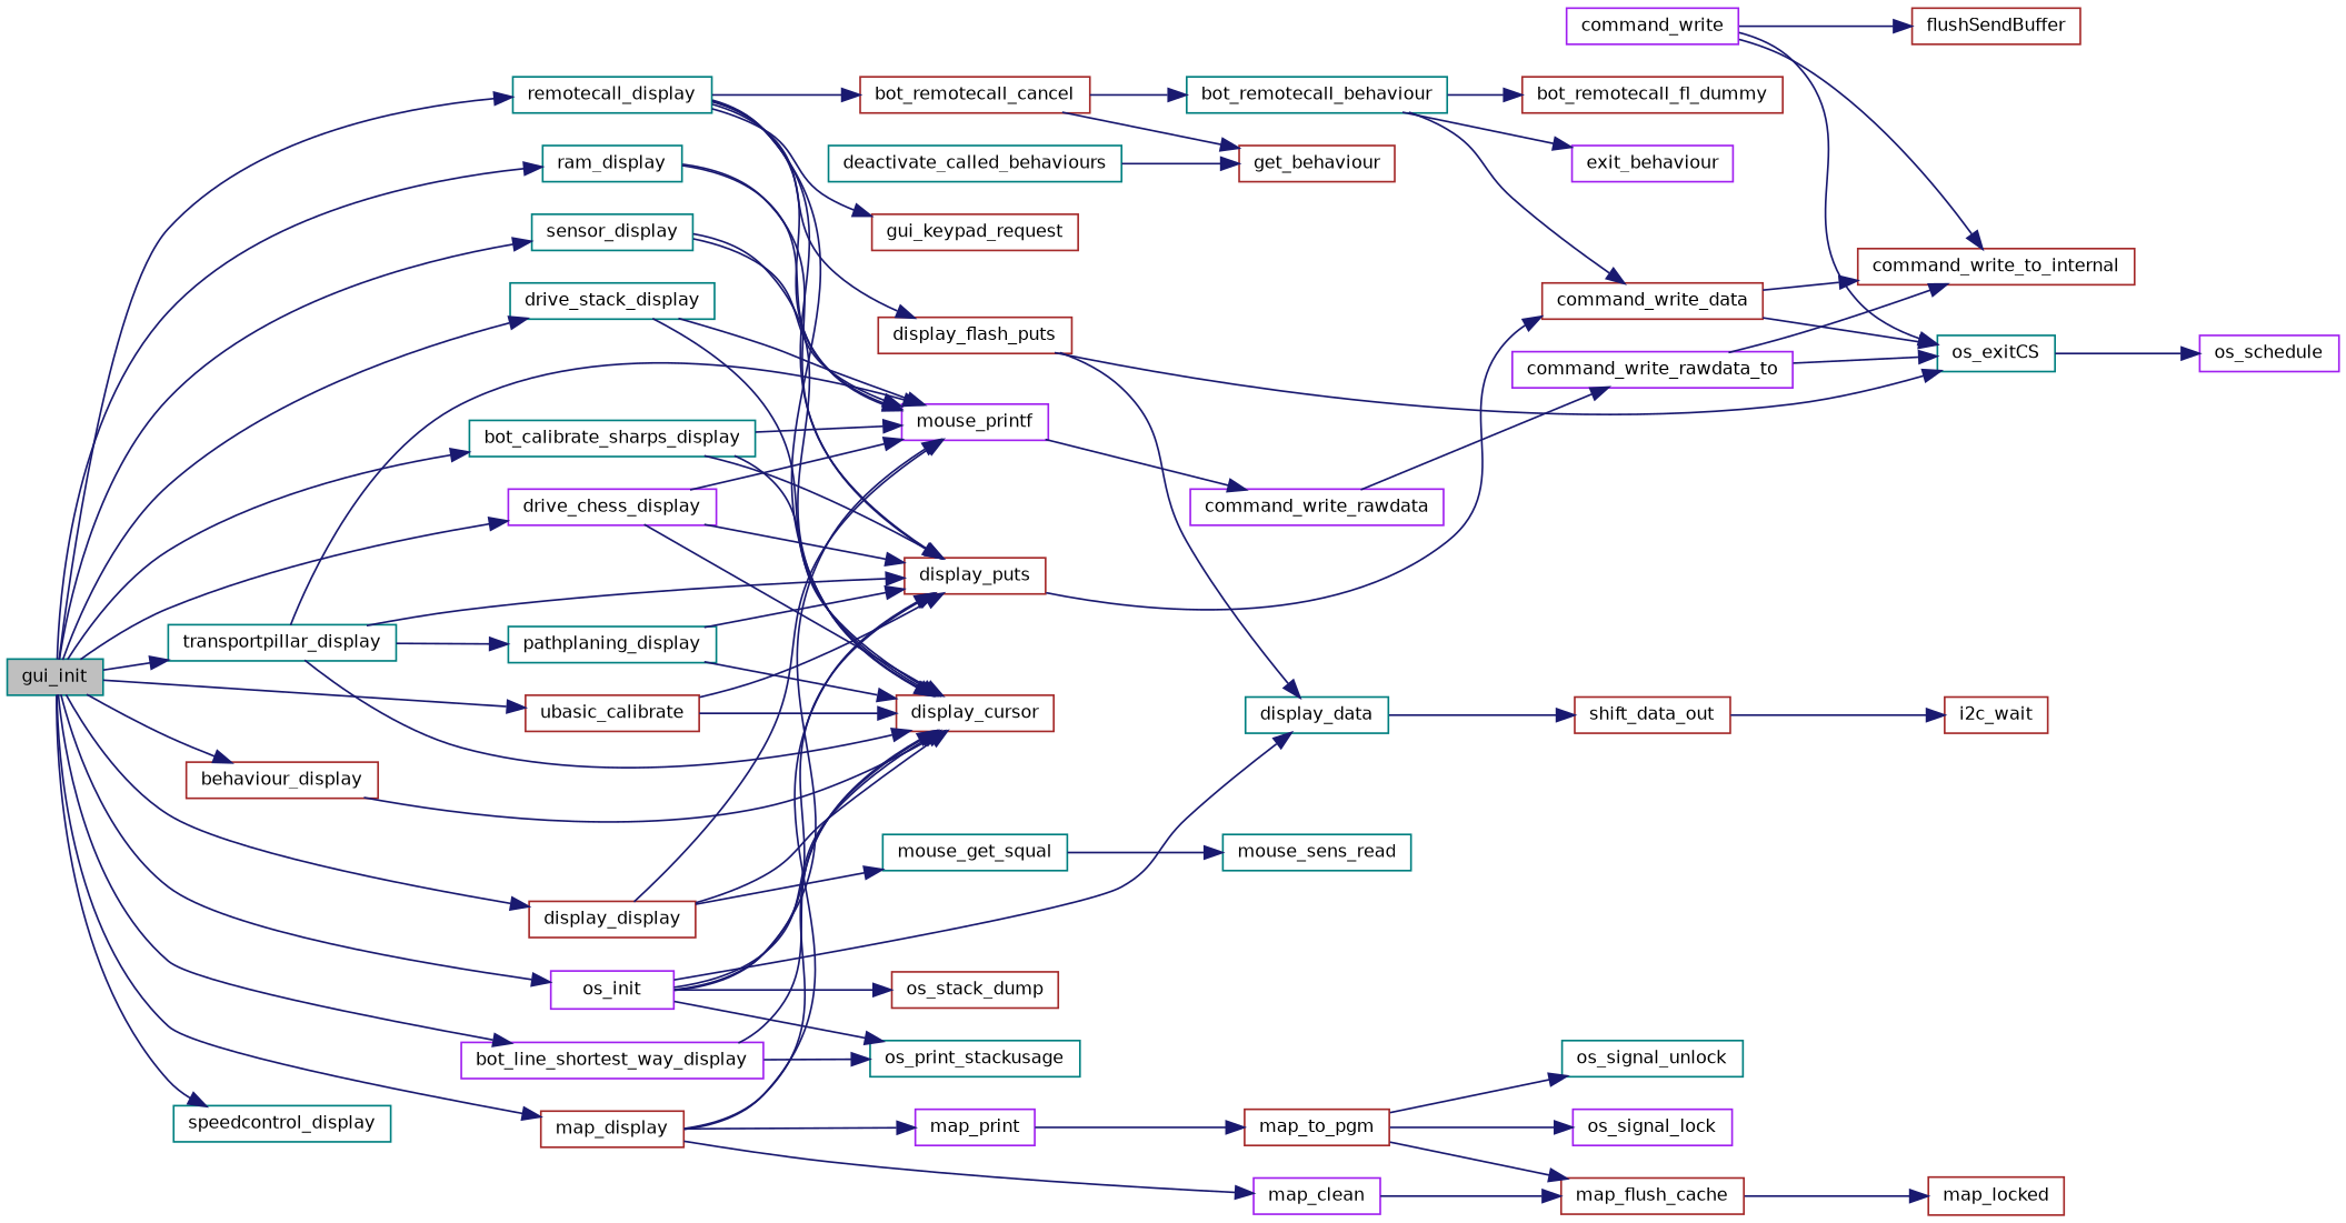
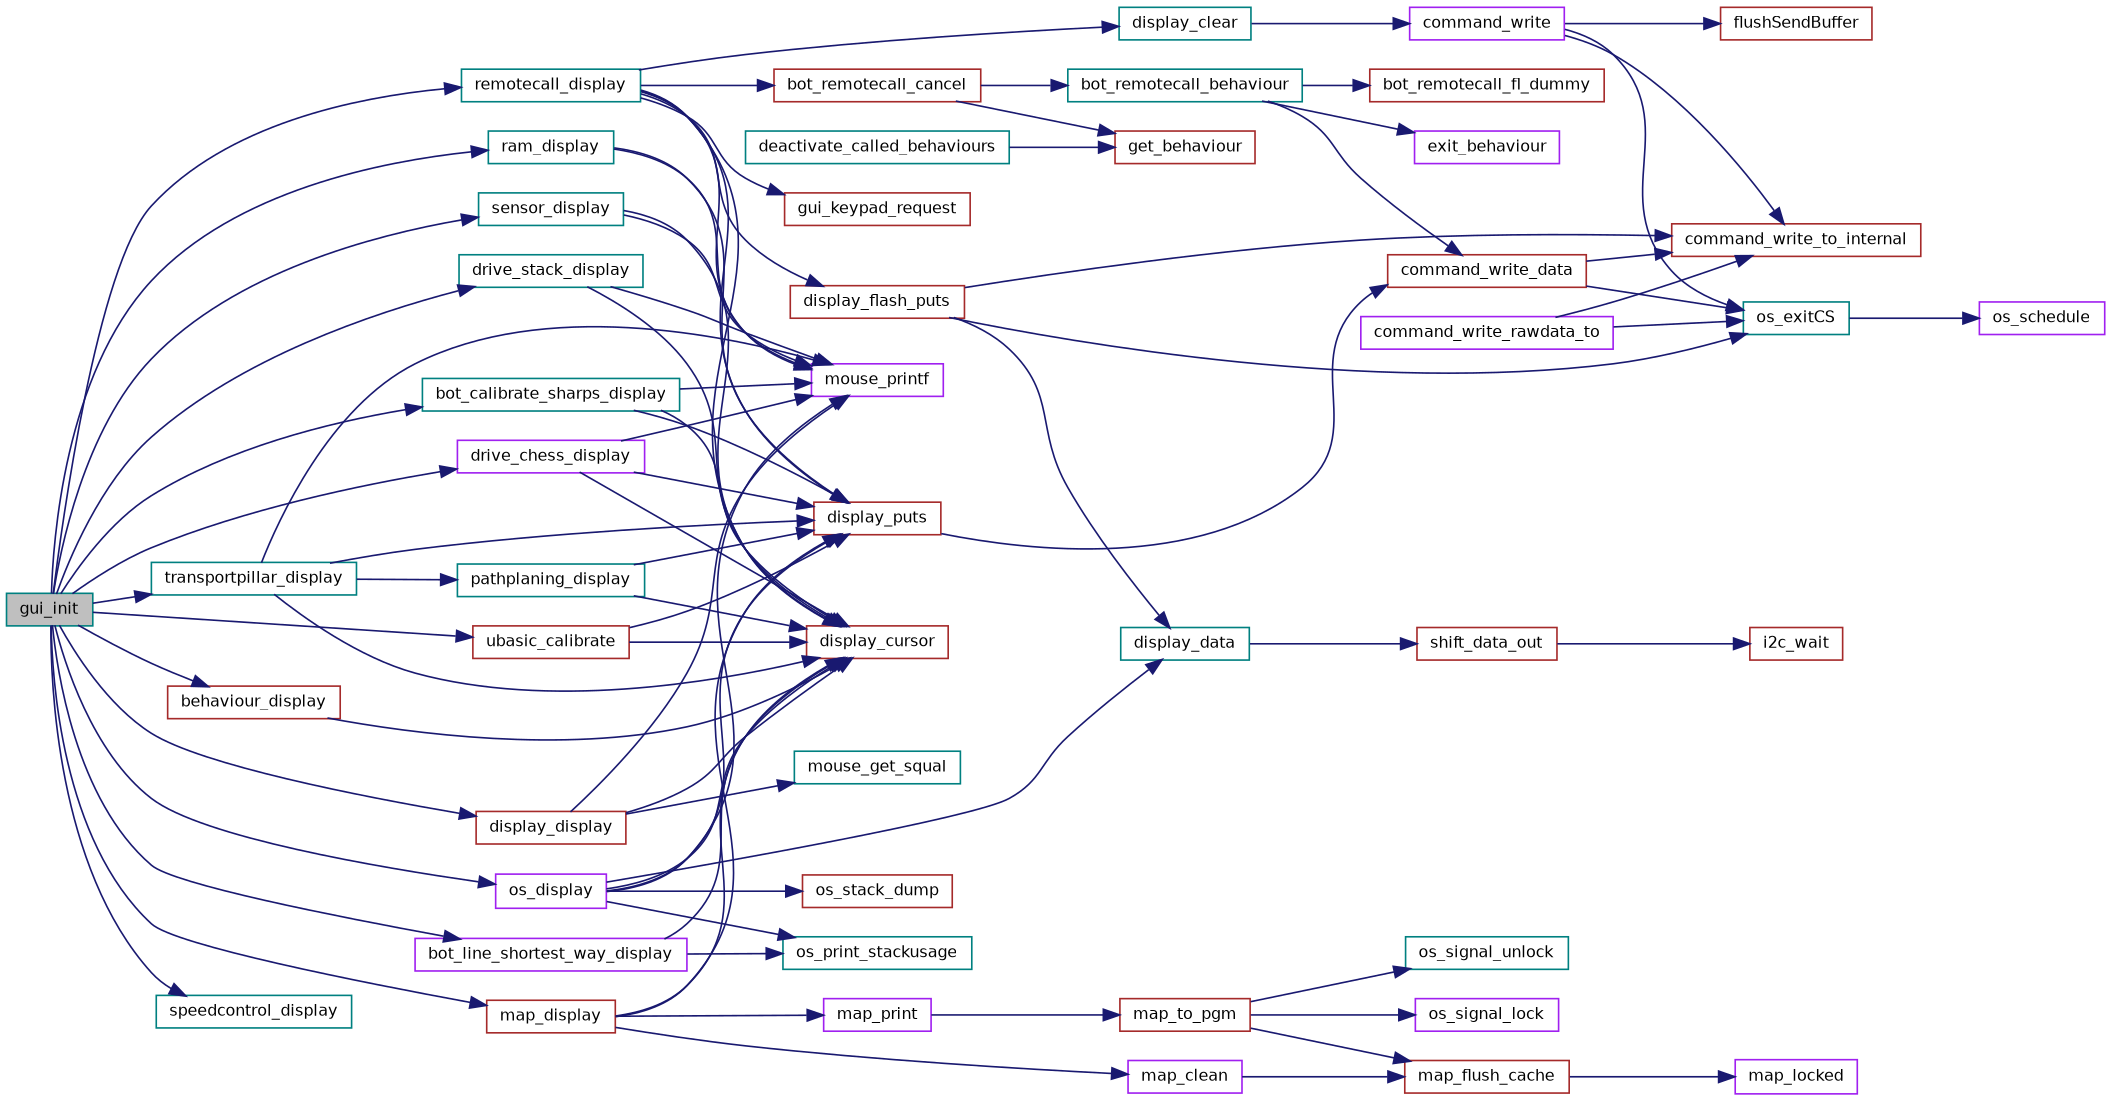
  digraph {
    rankdir=LR
    node [color=brown fillcolor=white fontname=Helvetica fontsize=10 shape=record style=filled]
    edge [color=midnightblue fontname=Helvetica fontsize=10 labelfontname=Helvetica labelfontsize=10 style=solid]
    n1 [color=teal fillcolor=grey75 fontcolor=black height=0.2 label=gui_init width=0.4]
    n2 [color=teal height=0.2 label=sensor_display width=0.4]
    n3 [color=teal height=0.2 label=remotecall_display width=0.4]
    n4 [color=teal height=0.2 label=bot_calibrate_sharps_display width=0.4]
    n5 [color=teal height=0.2 label=speedcontrol_display width=0.4]
    n6 [height=0.2 label=display_display width=0.4]
    n7 [height=0.2 label=behaviour_display width=0.4]
-   n8 [color=purple height=0.2 label=os_init width=0.4]
+   n8 [color=purple height=0.2 label=os_display width=0.4]
    n9 [color=teal height=0.2 label=ram_display width=0.4]
    n10 [color=teal height=0.2 label=transportpillar_display width=0.4]
    n11 [color=teal height=0.2 label=drive_stack_display width=0.4]
    n12 [color=purple height=0.2 label=bot_line_shortest_way_display width=0.4]
    n13 [color=purple height=0.2 label=drive_chess_display width=0.4]
    n14 [height=0.2 label=ubasic_calibrate width=0.4]
    n15 [height=0.2 label=map_display width=0.4]
    n16 [height=0.2 label=display_cursor width=0.4]
    n17 [color=purple height=0.2 label=mouse_printf width=0.4]
    n18 [height=0.2 label=bot_remotecall_cancel width=0.4]
+   n19 [color=teal height=0.2 label=display_clear width=0.4]
    n20 [height=0.2 label=display_flash_puts width=0.4]
    n21 [height=0.2 label=display_puts width=0.4]
    n22 [height=0.2 label=gui_keypad_request width=0.4]
    n23 [color=teal height=0.2 label=mouse_get_squal width=0.4]
    n24 [color=teal height=0.2 label=display_data width=0.4]
    n25 [color=teal height=0.2 label=os_print_stackusage width=0.4]
    n26 [height=0.2 label=os_stack_dump width=0.4]
    n27 [color=teal height=0.2 label=pathplaning_display width=0.4]
    n28 [color=purple height=0.2 label=map_print width=0.4]
    n29 [color=purple height=0.2 label=map_clean width=0.4]
-   n30 [color=purple height=0.2 label=command_write_rawdata width=0.4]
    n31 [color=purple height=0.2 label=command_write_rawdata_to width=0.4]
    n32 [height=0.2 label=command_write_to_internal width=0.4]
    n33 [color=teal height=0.2 label=os_exitCS width=0.4]
    n34 [color=purple height=0.2 label=os_schedule width=0.4]
    n35 [height=0.2 label=get_behaviour width=0.4]
    n36 [color=teal height=0.2 label=bot_remotecall_behaviour width=0.4]
    n37 [color=purple height=0.2 label=command_write width=0.4]
    n38 [height=0.2 label=command_write_data width=0.4]
    n39 [color=purple height=0.2 label=exit_behaviour width=0.4]
    n40 [height=0.2 label=bot_remotecall_fl_dummy width=0.4]
    n41 [color=teal height=0.2 label=deactivate_called_behaviours width=0.4]
    n42 [height=0.2 label=flushSendBuffer width=0.4]
    n43 [height=0.2 label=shift_data_out width=0.4]
    n44 [height=0.2 label=i2c_wait width=0.4]
-   n45 [color=teal height=0.2 label=mouse_sens_read width=0.4]
    n46 [height=0.2 label=map_to_pgm width=0.4]
    n47 [height=0.2 label=map_flush_cache width=0.4]
    n48 [color=purple height=0.2 label=os_signal_lock width=0.4]
    n49 [color=teal height=0.2 label=os_signal_unlock width=0.4]
-   n50 [height=0.2 label=map_locked width=0.4]
+   n50 [color=purple height=0.2 label=map_locked width=0.4]
    n1 -> n2
    n1 -> n3
    n1 -> n4
    n1 -> n5
    n1 -> n6
    n1 -> n7
    n1 -> n8
    n1 -> n9
    n1 -> n10
    n1 -> n11
    n1 -> n12
    n1 -> n13
    n1 -> n14
    n1 -> n15
    n2 -> n16
    n2 -> n17
    n3 -> n16
    n3 -> n17
    n3 -> n18
+   n3 -> n19
    n3 -> n20
    n3 -> n21
    n3 -> n22
    n4 -> n16
    n4 -> n17
    n4 -> n21
    n6 -> n16
    n6 -> n17
    n6 -> n23
    n7 -> n16
    n8 -> n16
    n8 -> n17
    n8 -> n21
    n8 -> n24
    n8 -> n25
    n8 -> n26
    n9 -> n17
    n9 -> n21
    n10 -> n16
    n10 -> n17
    n10 -> n21
    n10 -> n27
    n11 -> n16
    n11 -> n17
    n12 -> n16
    n12 -> n25
    n13 -> n16
    n13 -> n17
    n13 -> n21
    n14 -> n16
    n14 -> n21
    n15 -> n16
    n15 -> n21
    n15 -> n28
    n15 -> n29
-   n17 -> n30
    n18 -> n35
    n18 -> n36
+   n19 -> n37
    n20 -> n24
+   n20 -> n32
    n20 -> n33
    n21 -> n38
-   n23 -> n45
    n24 -> n43
    n27 -> n16
    n27 -> n21
    n28 -> n46
    n29 -> n47
-   n30 -> n31
    n31 -> n32
    n31 -> n33
    n33 -> n34
    n36 -> n38
    n36 -> n39
    n36 -> n40
    n37 -> n32
    n37 -> n33
    n37 -> n42
    n38 -> n32
    n38 -> n33
    n41 -> n35
    n43 -> n44
    n46 -> n47
    n46 -> n48
    n46 -> n49
    n47 -> n50
  }
